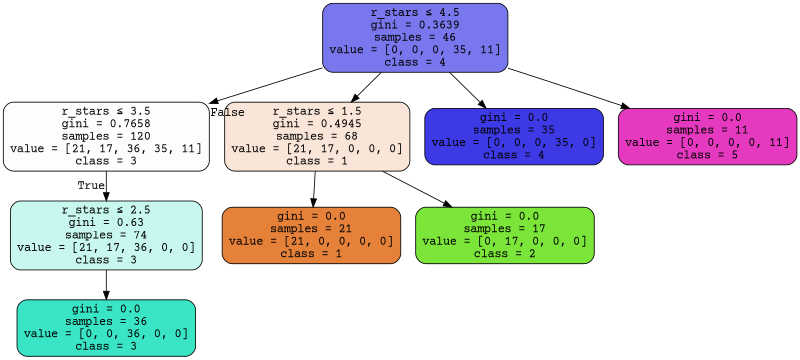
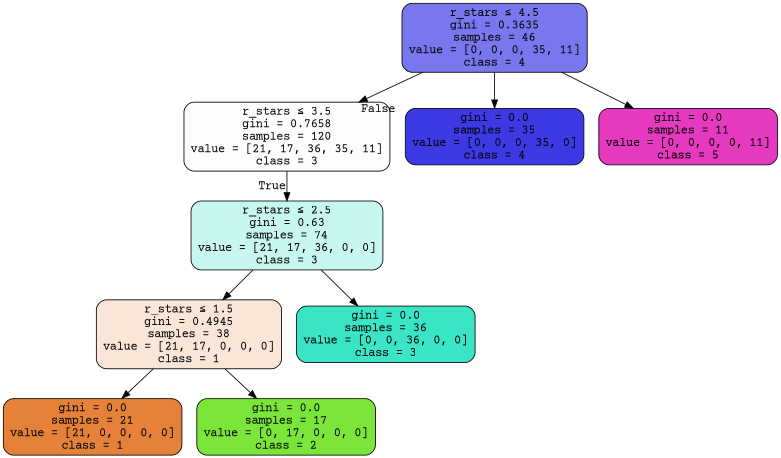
  digraph {
    fontname="Courier Prime"
    node [color=black fontname="Courier Prime" shape=box style="filled, rounded"]
    edge [fontname="Courier Prime"]
    n1 [fillcolor="#39e5c503" label=<r_stars &le; 3.5<br/>gini = 0.7658<br/>samples = 120<br/>value = [21, 17, 36, 35, 11]<br/>class = 3>]
    n2 [fillcolor="#39e5c548" label=<r_stars &le; 2.5<br/>gini = 0.63<br/>samples = 74<br/>value = [21, 17, 36, 0, 0]<br/>class = 3>]
-   n3 [fillcolor="#e5813931" label=<r_stars &le; 1.5<br/>gini = 0.4945<br/>samples = 68<br/>value = [21, 17, 0, 0, 0]<br/>class = 1>]
+   n3 [fillcolor="#e5813931" label=<r_stars &le; 1.5<br/>gini = 0.4945<br/>samples = 38<br/>value = [21, 17, 0, 0, 0]<br/>class = 1>]
    n4 [fillcolor="#39e5c5ff" label=<gini = 0.0<br/>samples = 36<br/>value = [0, 0, 36, 0, 0]<br/>class = 3>]
-   n5 [fillcolor="#3c39e5af" label=<r_stars &le; 4.5<br/>gini = 0.3639<br/>samples = 46<br/>value = [0, 0, 0, 35, 11]<br/>class = 4>]
+   n5 [fillcolor="#3c39e5af" label=<r_stars &le; 4.5<br/>gini = 0.3635<br/>samples = 46<br/>value = [0, 0, 0, 35, 11]<br/>class = 4>]
    n6 [fillcolor="#3c39e5ff" label=<gini = 0.0<br/>samples = 35<br/>value = [0, 0, 0, 35, 0]<br/>class = 4>]
    n7 [fillcolor="#e539c0ff" label=<gini = 0.0<br/>samples = 11<br/>value = [0, 0, 0, 0, 11]<br/>class = 5>]
    n8 [fillcolor="#e58139ff" label=<gini = 0.0<br/>samples = 21<br/>value = [21, 0, 0, 0, 0]<br/>class = 1>]
    n9 [fillcolor="#7be539ff" label=<gini = 0.0<br/>samples = 17<br/>value = [0, 17, 0, 0, 0]<br/>class = 2>]
    n1 -> n2 [headlabel=True labelangle=45 labeldistance=2.5]
-   n5 -> n3
+   n2 -> n3
    n2 -> n4
    n3 -> n8
    n3 -> n9
    n5 -> n1 [headlabel=False labelangle=-45 labeldistance=2.5]
    n5 -> n6
    n5 -> n7
  }
